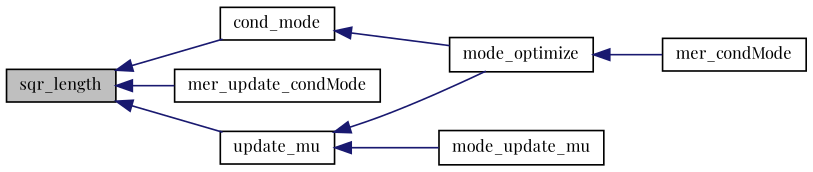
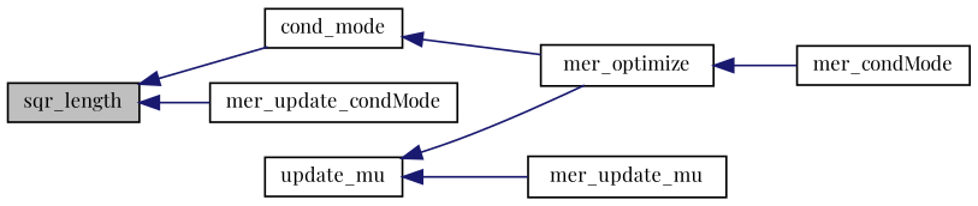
  digraph {
    fontname="Playfair Display"
    rankdir=LR
    node [color=black fillcolor=white fontname="Playfair Display" fontsize=10 shape=record style=filled]
    edge [color=midnightblue dir=back fontname="Playfair Display" fontsize=10 labelfontname="FreeSans.ttf" labelfontsize=10 style=solid]
    n1 [fillcolor=grey75 fontcolor=black height=0.2 label=sqr_length width=0.4]
    n2 [height=0.2 label=cond_mode width=0.4]
    n3 [height=0.2 label=mer_update_condMode width=0.4]
    n4 [height=0.2 label=update_mu width=0.4]
-   n5 [height=0.2 label=mode_optimize width=0.4]
-   n6 [height=0.2 label=mode_update_mu width=0.4]
+   n5 [height=0.2 label=mer_optimize width=0.4]
+   n6 [height=0.2 label=mer_update_mu width=0.4]
    n7 [height=0.2 label=mer_condMode width=0.4]
    n1 -> n2
    n1 -> n3
-   n1 -> n4
    n2 -> n5
    n4 -> n5
    n4 -> n6
    n5 -> n7
  }
